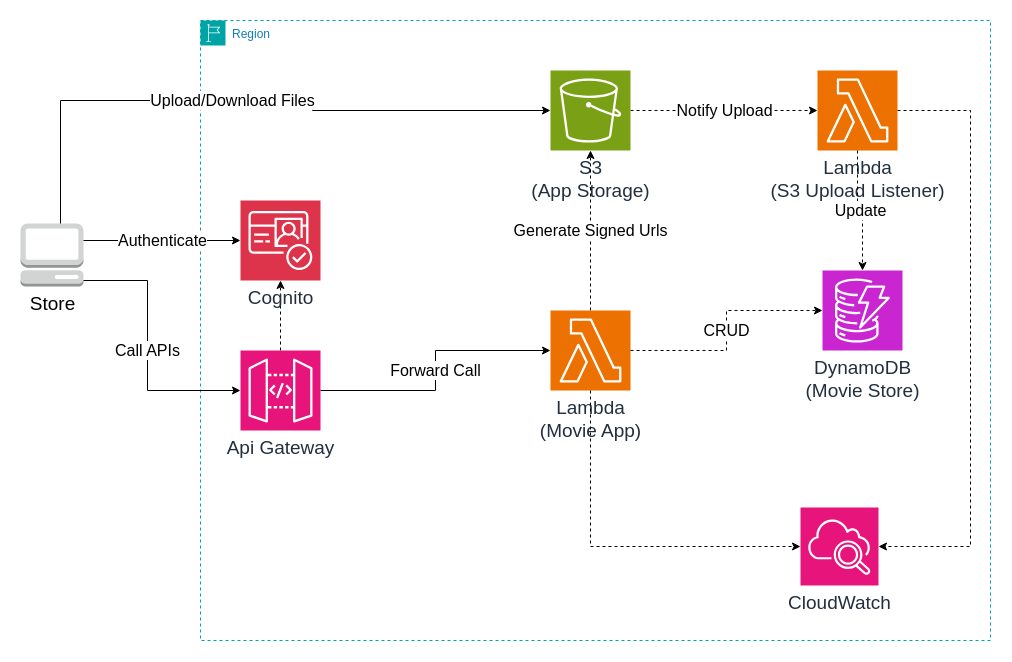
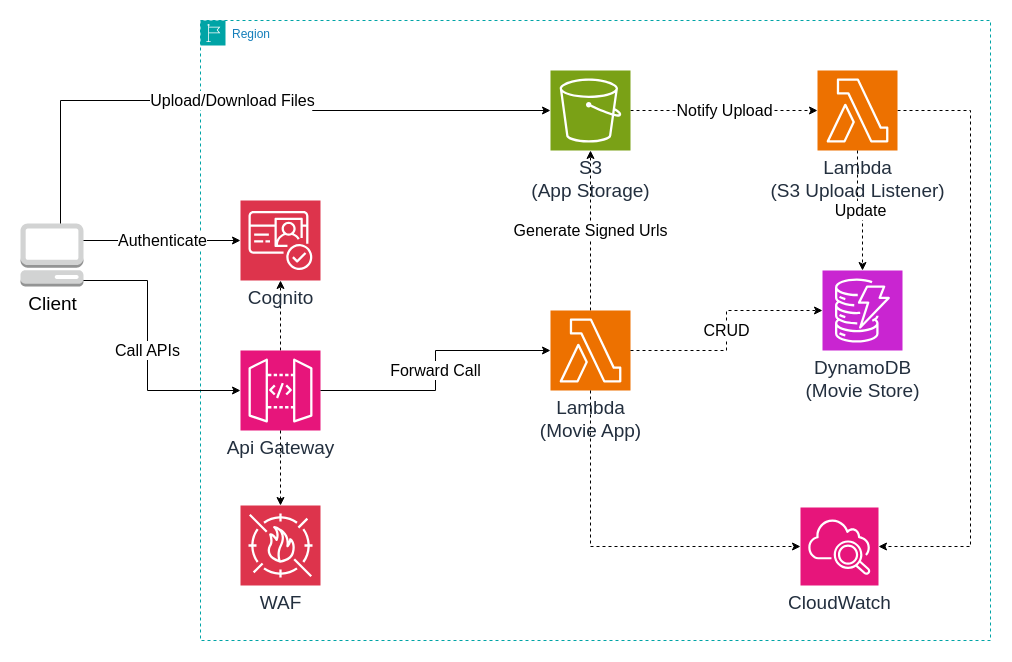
  <mxCell id="0" />
  <mxCell id="1" parent="0" />
- <mxCell id="2" value="Store" style="outlineConnect=0;dashed=0;verticalLabelPosition=bottom;verticalAlign=top;align=center;html=1;shape=mxgraph.aws3.management_console;fillColor=#D2D3D3;gradientColor=none;fontSize=19;" vertex="1" parent="1"><mxGeometry x="20" y="223" width="63" height="63" as="geometry" /></mxCell>
+ <mxCell id="2" value="Client" style="outlineConnect=0;dashed=0;verticalLabelPosition=bottom;verticalAlign=top;align=center;html=1;shape=mxgraph.aws3.management_console;fillColor=#D2D3D3;gradientColor=none;fontSize=19;" vertex="1" parent="1"><mxGeometry x="20" y="223" width="63" height="63" as="geometry" /></mxCell>
  <mxCell id="3" value="Region" style="points=[[0,0],[0.25,0],[0.5,0],[0.75,0],[1,0],[1,0.25],[1,0.5],[1,0.75],[1,1],[0.75,1],[0.5,1],[0.25,1],[0,1],[0,0.75],[0,0.5],[0,0.25]];outlineConnect=0;gradientColor=none;html=1;whiteSpace=wrap;fontSize=12;fontStyle=0;container=1;pointerEvents=0;collapsible=0;recursiveResize=0;shape=mxgraph.aws4.group;grIcon=mxgraph.aws4.group_region;strokeColor=#00A4A6;fillColor=none;verticalAlign=top;align=left;spacingLeft=30;fontColor=#147EBA;dashed=1;" vertex="1" parent="1"><mxGeometry x="200" y="20" width="790" height="620" as="geometry" /></mxCell>
+ <mxCell id="4" value="WAF" style="sketch=0;points=[[0,0,0],[0.25,0,0],[0.5,0,0],[0.75,0,0],[1,0,0],[0,1,0],[0.25,1,0],[0.5,1,0],[0.75,1,0],[1,1,0],[0,0.25,0],[0,0.5,0],[0,0.75,0],[1,0.25,0],[1,0.5,0],[1,0.75,0]];outlineConnect=0;fontColor=#232F3E;fillColor=#DD344C;strokeColor=#ffffff;dashed=0;verticalLabelPosition=bottom;verticalAlign=top;align=center;html=1;fontSize=19;fontStyle=0;aspect=fixed;shape=mxgraph.aws4.resourceIcon;resIcon=mxgraph.aws4.waf;" vertex="1" parent="3"><mxGeometry x="40" y="485" width="80" height="80" as="geometry" /></mxCell>
  <mxCell id="5" style="edgeStyle=orthogonalEdgeStyle;rounded=0;orthogonalLoop=1;jettySize=auto;html=1;dashed=1;" edge="1" parent="3" source="6" target="7"><mxGeometry relative="1" as="geometry" /></mxCell>
  <mxCell id="6" value="Api Gateway" style="sketch=0;points=[[0,0,0],[0.25,0,0],[0.5,0,0],[0.75,0,0],[1,0,0],[0,1,0],[0.25,1,0],[0.5,1,0],[0.75,1,0],[1,1,0],[0,0.25,0],[0,0.5,0],[0,0.75,0],[1,0.25,0],[1,0.5,0],[1,0.75,0]];outlineConnect=0;fontColor=#232F3E;fillColor=#E7157B;strokeColor=#ffffff;dashed=0;verticalLabelPosition=bottom;verticalAlign=top;align=center;html=1;fontSize=19;fontStyle=0;aspect=fixed;shape=mxgraph.aws4.resourceIcon;resIcon=mxgraph.aws4.api_gateway;" vertex="1" parent="3"><mxGeometry x="40" y="330" width="80" height="80" as="geometry" /></mxCell>
  <mxCell id="7" value="Cognito" style="sketch=0;points=[[0,0,0],[0.25,0,0],[0.5,0,0],[0.75,0,0],[1,0,0],[0,1,0],[0.25,1,0],[0.5,1,0],[0.75,1,0],[1,1,0],[0,0.25,0],[0,0.5,0],[0,0.75,0],[1,0.25,0],[1,0.5,0],[1,0.75,0]];outlineConnect=0;fontColor=#232F3E;fillColor=#DD344C;strokeColor=#ffffff;dashed=0;verticalLabelPosition=bottom;verticalAlign=top;align=center;html=1;fontSize=19;fontStyle=0;aspect=fixed;shape=mxgraph.aws4.resourceIcon;resIcon=mxgraph.aws4.cognito;" vertex="1" parent="3"><mxGeometry x="40" y="180" width="80" height="80" as="geometry" /></mxCell>
  <mxCell id="8" value="Notify Upload" style="edgeStyle=orthogonalEdgeStyle;rounded=0;orthogonalLoop=1;jettySize=auto;html=1;fontSize=16;dashed=1;" edge="1" parent="3" source="9" target="13"><mxGeometry relative="1" as="geometry" /></mxCell>
  <mxCell id="9" value="S3&lt;br&gt;(App Storage)" style="sketch=0;points=[[0,0,0],[0.25,0,0],[0.5,0,0],[0.75,0,0],[1,0,0],[0,1,0],[0.25,1,0],[0.5,1,0],[0.75,1,0],[1,1,0],[0,0.25,0],[0,0.5,0],[0,0.75,0],[1,0.25,0],[1,0.5,0],[1,0.75,0]];outlineConnect=0;fontColor=#232F3E;fillColor=#7AA116;strokeColor=#ffffff;dashed=0;verticalLabelPosition=bottom;verticalAlign=top;align=center;html=1;fontSize=19;fontStyle=0;aspect=fixed;shape=mxgraph.aws4.resourceIcon;resIcon=mxgraph.aws4.s3;" vertex="1" parent="3"><mxGeometry x="350" y="50" width="80" height="80" as="geometry" /></mxCell>
  <mxCell id="10" value="Generate Signed Urls" style="edgeStyle=orthogonalEdgeStyle;rounded=0;orthogonalLoop=1;jettySize=auto;html=1;dashed=1;fontSize=16;" edge="1" parent="3" source="11" target="9"><mxGeometry relative="1" as="geometry" /></mxCell>
  <mxCell id="11" value="Lambda&lt;br&gt;(Movie App)" style="sketch=0;points=[[0,0,0],[0.25,0,0],[0.5,0,0],[0.75,0,0],[1,0,0],[0,1,0],[0.25,1,0],[0.5,1,0],[0.75,1,0],[1,1,0],[0,0.25,0],[0,0.5,0],[0,0.75,0],[1,0.25,0],[1,0.5,0],[1,0.75,0]];outlineConnect=0;fontColor=#232F3E;fillColor=#ED7100;strokeColor=#ffffff;dashed=0;verticalLabelPosition=bottom;verticalAlign=top;align=center;html=1;fontSize=19;fontStyle=0;aspect=fixed;shape=mxgraph.aws4.resourceIcon;resIcon=mxgraph.aws4.lambda;" vertex="1" parent="3"><mxGeometry x="350" y="290" width="80" height="80" as="geometry" /></mxCell>
  <mxCell id="12" style="edgeStyle=orthogonalEdgeStyle;rounded=0;orthogonalLoop=1;jettySize=auto;html=1;dashed=1;" edge="1" parent="3" source="13" target="14"><mxGeometry relative="1" as="geometry"><Array as="points"><mxPoint x="770" y="90" /><mxPoint x="770" y="526" /></Array></mxGeometry></mxCell>
  <mxCell id="13" value="Lambda&lt;br&gt;(S3 Upload Listener)" style="sketch=0;points=[[0,0,0],[0.25,0,0],[0.5,0,0],[0.75,0,0],[1,0,0],[0,1,0],[0.25,1,0],[0.5,1,0],[0.75,1,0],[1,1,0],[0,0.25,0],[0,0.5,0],[0,0.75,0],[1,0.25,0],[1,0.5,0],[1,0.75,0]];outlineConnect=0;fontColor=#232F3E;fillColor=#ED7100;strokeColor=#ffffff;dashed=0;verticalLabelPosition=bottom;verticalAlign=top;align=center;html=1;fontSize=19;fontStyle=0;aspect=fixed;shape=mxgraph.aws4.resourceIcon;resIcon=mxgraph.aws4.lambda;" vertex="1" parent="3"><mxGeometry x="617" y="50" width="80" height="80" as="geometry" /></mxCell>
  <mxCell id="14" value="CloudWatch" style="sketch=0;points=[[0,0,0],[0.25,0,0],[0.5,0,0],[0.75,0,0],[1,0,0],[0,1,0],[0.25,1,0],[0.5,1,0],[0.75,1,0],[1,1,0],[0,0.25,0],[0,0.5,0],[0,0.75,0],[1,0.25,0],[1,0.5,0],[1,0.75,0]];points=[[0,0,0],[0.25,0,0],[0.5,0,0],[0.75,0,0],[1,0,0],[0,1,0],[0.25,1,0],[0.5,1,0],[0.75,1,0],[1,1,0],[0,0.25,0],[0,0.5,0],[0,0.75,0],[1,0.25,0],[1,0.5,0],[1,0.75,0]];outlineConnect=0;fontColor=#232F3E;fillColor=#E7157B;strokeColor=#ffffff;dashed=0;verticalLabelPosition=bottom;verticalAlign=top;align=center;html=1;fontSize=19;fontStyle=0;aspect=fixed;shape=mxgraph.aws4.resourceIcon;resIcon=mxgraph.aws4.cloudwatch_2;" vertex="1" parent="3"><mxGeometry x="600" y="487" width="78" height="78" as="geometry" /></mxCell>
  <mxCell id="15" value="DynamoDB&lt;br&gt;(Movie Store)" style="sketch=0;points=[[0,0,0],[0.25,0,0],[0.5,0,0],[0.75,0,0],[1,0,0],[0,1,0],[0.25,1,0],[0.5,1,0],[0.75,1,0],[1,1,0],[0,0.25,0],[0,0.5,0],[0,0.75,0],[1,0.25,0],[1,0.5,0],[1,0.75,0]];outlineConnect=0;fontColor=#232F3E;fillColor=#C925D1;strokeColor=#ffffff;dashed=0;verticalLabelPosition=bottom;verticalAlign=top;align=center;html=1;fontSize=19;fontStyle=0;aspect=fixed;shape=mxgraph.aws4.resourceIcon;resIcon=mxgraph.aws4.dynamodb;" vertex="1" parent="3"><mxGeometry x="622" y="250" width="80" height="80" as="geometry" /></mxCell>
+ <mxCell id="16" style="edgeStyle=orthogonalEdgeStyle;rounded=0;orthogonalLoop=1;jettySize=auto;html=1;entryX=0.5;entryY=0;entryDx=0;entryDy=0;entryPerimeter=0;dashed=1;" edge="1" parent="3" source="6" target="4"><mxGeometry relative="1" as="geometry" /></mxCell>
  <mxCell id="17" value="CRUD" style="edgeStyle=orthogonalEdgeStyle;rounded=0;orthogonalLoop=1;jettySize=auto;html=1;entryX=0;entryY=0.5;entryDx=0;entryDy=0;entryPerimeter=0;fontSize=16;dashed=1;" edge="1" parent="3" source="11" target="15"><mxGeometry relative="1" as="geometry" /></mxCell>
  <mxCell id="18" value="Update" style="edgeStyle=orthogonalEdgeStyle;rounded=0;orthogonalLoop=1;jettySize=auto;html=1;entryX=0.5;entryY=0;entryDx=0;entryDy=0;entryPerimeter=0;dashed=1;fontSize=16;" edge="1" parent="3" source="13" target="15"><mxGeometry relative="1" as="geometry" /></mxCell>
  <mxCell id="19" value="Forward Call" style="edgeStyle=orthogonalEdgeStyle;rounded=0;orthogonalLoop=1;jettySize=auto;html=1;entryX=0;entryY=0.5;entryDx=0;entryDy=0;entryPerimeter=0;fontSize=16;" edge="1" parent="3" source="6" target="11"><mxGeometry relative="1" as="geometry" /></mxCell>
  <mxCell id="20" style="edgeStyle=orthogonalEdgeStyle;rounded=0;orthogonalLoop=1;jettySize=auto;html=1;entryX=0;entryY=0.5;entryDx=0;entryDy=0;entryPerimeter=0;dashed=1;" edge="1" parent="3" source="11" target="14"><mxGeometry relative="1" as="geometry"><Array as="points"><mxPoint x="390" y="526" /></Array></mxGeometry></mxCell>
  <mxCell id="21" value="&lt;font style=&quot;font-size: 16px;&quot;&gt;Authenticate&lt;/font&gt;" style="edgeStyle=orthogonalEdgeStyle;rounded=0;orthogonalLoop=1;jettySize=auto;html=1;entryX=0;entryY=0.5;entryDx=0;entryDy=0;entryPerimeter=0;" edge="1" parent="1" source="2" target="7"><mxGeometry relative="1" as="geometry"><Array as="points"><mxPoint x="240" y="240" /></Array></mxGeometry></mxCell>
  <mxCell id="22" value="&lt;font style=&quot;font-size: 16px;&quot;&gt;Call APIs&lt;/font&gt;" style="edgeStyle=orthogonalEdgeStyle;rounded=0;orthogonalLoop=1;jettySize=auto;html=1;entryX=0;entryY=0.5;entryDx=0;entryDy=0;entryPerimeter=0;" edge="1" parent="1" source="2" target="6"><mxGeometry relative="1" as="geometry"><Array as="points"><mxPoint x="147" y="280" /><mxPoint x="147" y="390" /></Array></mxGeometry></mxCell>
  <mxCell id="23" value="Upload/Download Files" style="edgeStyle=orthogonalEdgeStyle;rounded=0;orthogonalLoop=1;jettySize=auto;html=1;entryX=0;entryY=0.5;entryDx=0;entryDy=0;entryPerimeter=0;fontSize=16;" edge="1" parent="1" source="2" target="9"><mxGeometry x="-0.054" relative="1" as="geometry"><Array as="points"><mxPoint x="60" y="100" /><mxPoint x="312" y="100" /><mxPoint x="312" y="110" /></Array><mxPoint as="offset" /></mxGeometry></mxCell>
